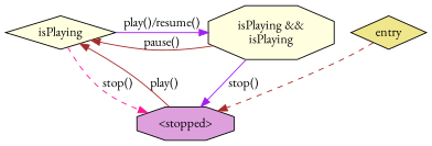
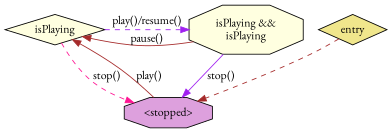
  strict digraph {
    fontname="EB Garamond"
    node [fillcolor=lightyellow fontname="EB Garamond" shape=diamond style=filled]
    edge [color=brown fontname="EB Garamond" style=solid]
    n1 [label=isPlaying]
    n2 [label="isPlaying &&\nisPlaying" shape=octagon]
    n3 [fillcolor=plum label="<stopped>" shape=octagon]
    entry [fillcolor=khaki labe="<entry>"]
    subgraph sub_1 {
      rank=same
      n1
      n2
    }
-   n1 -> n2 [color=purple label="play()/resume()"]
+   n1 -> n2 [color=purple label="play()/resume()" style=dashed]
    n1 -> n3 [color=deeppink label="stop()" style=dashed]
    n2 -> n1 [label="pause()"]
    n2 -> n3 [color=purple label="stop()"]
    n3 -> n1 [label="play()"]
    entry -> n3 [style=dashed]
  }
